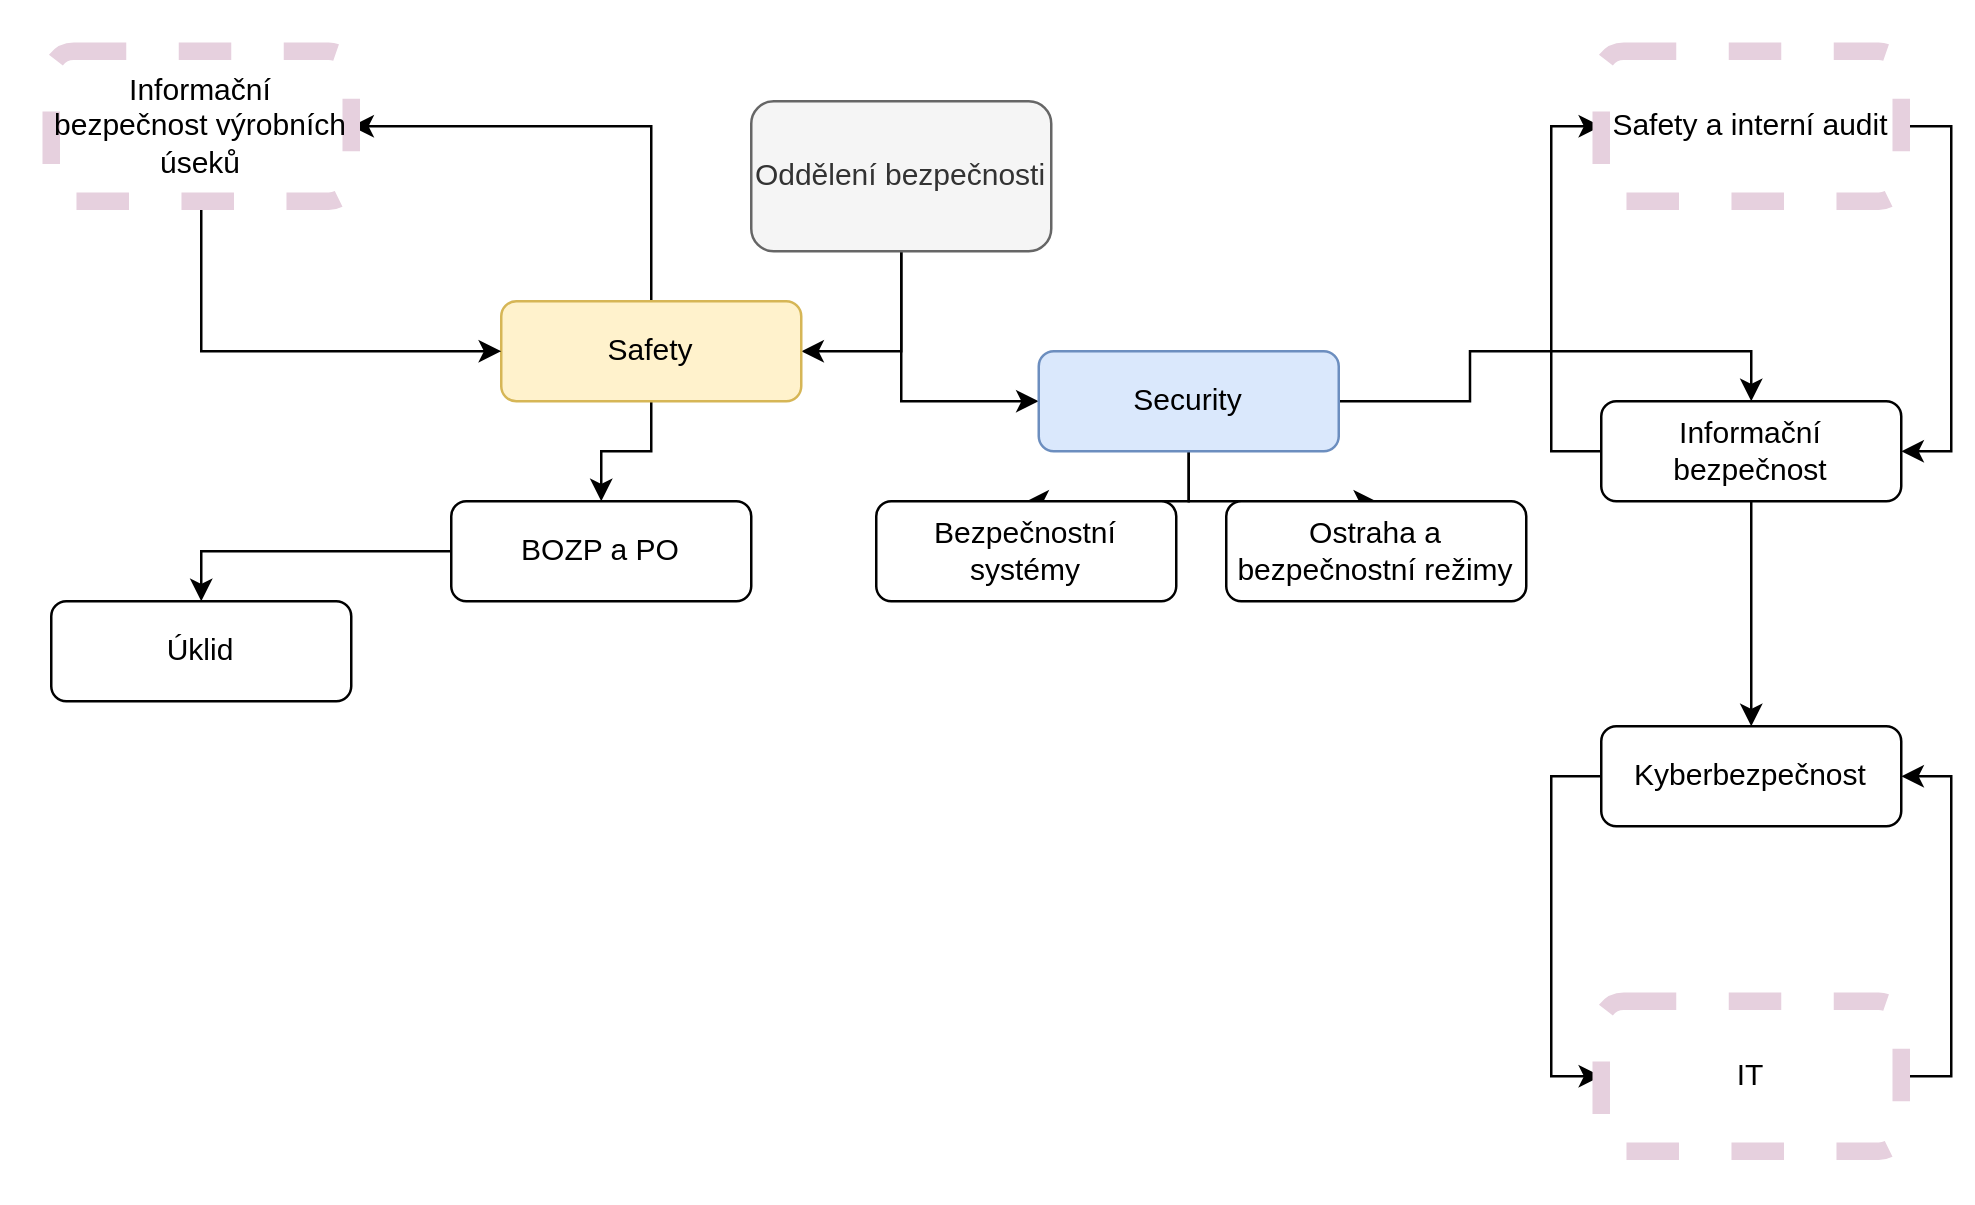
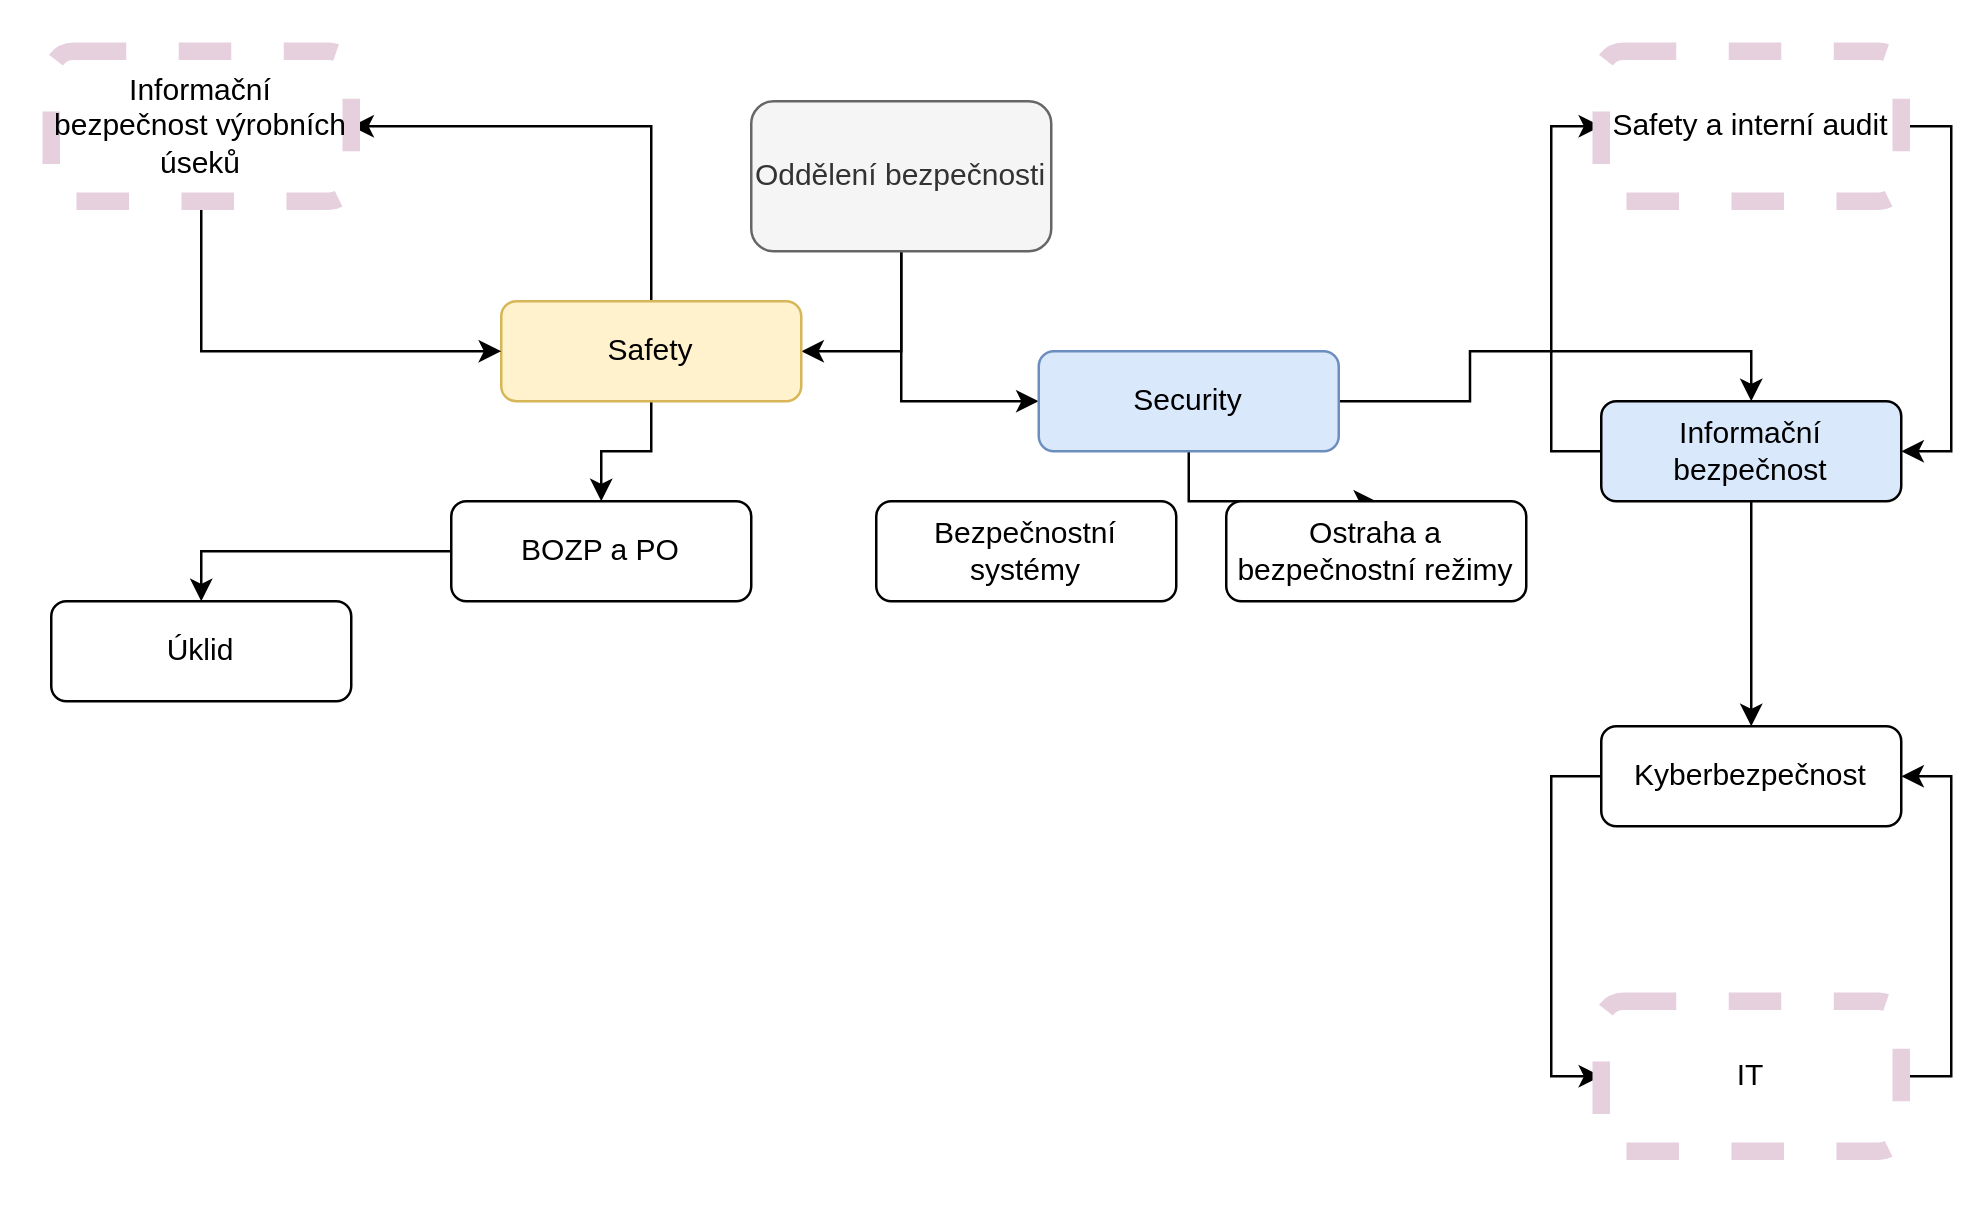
  <mxCell id="0" />
  <mxCell id="1" parent="0" />
  <mxCell id="2" style="edgeStyle=orthogonalEdgeStyle;rounded=0;orthogonalLoop=1;jettySize=auto;html=1;exitX=0.5;exitY=1;exitDx=0;exitDy=0;entryX=1;entryY=0.5;entryDx=0;entryDy=0;" edge="1" parent="1" source="4" target="7"><mxGeometry relative="1" as="geometry" /></mxCell>
  <mxCell id="3" style="edgeStyle=orthogonalEdgeStyle;rounded=0;orthogonalLoop=1;jettySize=auto;html=1;exitX=0.5;exitY=1;exitDx=0;exitDy=0;entryX=0;entryY=0.5;entryDx=0;entryDy=0;" edge="1" parent="1" source="4" target="11"><mxGeometry relative="1" as="geometry" /></mxCell>
  <mxCell id="4" value="Oddělení bezpečnosti" style="rounded=1;whiteSpace=wrap;html=1;fillColor=#f5f5f5;fontColor=#333333;strokeColor=#666666;" vertex="1" parent="1"><mxGeometry x="300" y="40" width="120" height="60" as="geometry" /></mxCell>
  <mxCell id="5" style="edgeStyle=orthogonalEdgeStyle;rounded=0;orthogonalLoop=1;jettySize=auto;html=1;exitX=0.5;exitY=1;exitDx=0;exitDy=0;entryX=0.5;entryY=0;entryDx=0;entryDy=0;" edge="1" parent="1" source="7" target="21"><mxGeometry relative="1" as="geometry" /></mxCell>
  <mxCell id="6" style="edgeStyle=orthogonalEdgeStyle;rounded=0;orthogonalLoop=1;jettySize=auto;html=1;exitX=0.5;exitY=0;exitDx=0;exitDy=0;entryX=1;entryY=0.5;entryDx=0;entryDy=0;" edge="1" parent="1" source="7" target="23"><mxGeometry relative="1" as="geometry" /></mxCell>
  <mxCell id="7" value="Safety" style="rounded=1;whiteSpace=wrap;html=1;fillColor=#fff2cc;strokeColor=#d6b656;" vertex="1" parent="1"><mxGeometry x="200" y="120" width="120" height="40" as="geometry" /></mxCell>
  <mxCell id="8" style="edgeStyle=orthogonalEdgeStyle;rounded=0;orthogonalLoop=1;jettySize=auto;html=1;exitX=1;exitY=0.5;exitDx=0;exitDy=0;entryX=0.5;entryY=0;entryDx=0;entryDy=0;" edge="1" parent="1" source="11" target="18"><mxGeometry relative="1" as="geometry" /></mxCell>
  <mxCell id="9" style="edgeStyle=orthogonalEdgeStyle;rounded=0;orthogonalLoop=1;jettySize=auto;html=1;exitX=0.5;exitY=1;exitDx=0;exitDy=0;" edge="1" parent="1" source="11" target="15"><mxGeometry relative="1" as="geometry" /></mxCell>
- <mxCell id="10" style="edgeStyle=orthogonalEdgeStyle;rounded=0;orthogonalLoop=1;jettySize=auto;html=1;exitX=0.5;exitY=1;exitDx=0;exitDy=0;entryX=0.5;entryY=0;entryDx=0;entryDy=0;" edge="1" parent="1" source="11" target="19"><mxGeometry relative="1" as="geometry" /></mxCell>
  <mxCell id="11" value="Security" style="rounded=1;whiteSpace=wrap;html=1;fillColor=#dae8fc;strokeColor=#6c8ebf;" vertex="1" parent="1"><mxGeometry x="415" y="140" width="120" height="40" as="geometry" /></mxCell>
  <mxCell id="12" style="edgeStyle=orthogonalEdgeStyle;rounded=0;orthogonalLoop=1;jettySize=auto;html=1;exitX=0;exitY=0.5;exitDx=0;exitDy=0;entryX=0;entryY=0.5;entryDx=0;entryDy=0;" edge="1" parent="1" source="13" target="25"><mxGeometry relative="1" as="geometry" /></mxCell>
  <mxCell id="13" value="Kyberbezpečnost" style="rounded=1;whiteSpace=wrap;html=1;" vertex="1" parent="1"><mxGeometry x="640" y="290" width="120" height="40" as="geometry" /></mxCell>
  <mxCell id="14" value="Úklid" style="rounded=1;whiteSpace=wrap;html=1;" vertex="1" parent="1"><mxGeometry x="20" y="240" width="120" height="40" as="geometry" /></mxCell>
  <mxCell id="15" value="Ostraha a bezpečnostní režimy" style="rounded=1;whiteSpace=wrap;html=1;" vertex="1" parent="1"><mxGeometry x="490" y="200" width="120" height="40" as="geometry" /></mxCell>
  <mxCell id="16" style="edgeStyle=orthogonalEdgeStyle;rounded=0;orthogonalLoop=1;jettySize=auto;html=1;exitX=0.5;exitY=1;exitDx=0;exitDy=0;entryX=0.5;entryY=0;entryDx=0;entryDy=0;" edge="1" parent="1" source="18" target="13"><mxGeometry relative="1" as="geometry" /></mxCell>
  <mxCell id="17" style="edgeStyle=orthogonalEdgeStyle;rounded=0;orthogonalLoop=1;jettySize=auto;html=1;exitX=0;exitY=0.5;exitDx=0;exitDy=0;entryX=0;entryY=0.5;entryDx=0;entryDy=0;" edge="1" parent="1" source="18" target="27"><mxGeometry relative="1" as="geometry" /></mxCell>
- <mxCell id="18" value="Informační bezpečnost" style="rounded=1;whiteSpace=wrap;html=1;" vertex="1" parent="1"><mxGeometry x="640" y="160" width="120" height="40" as="geometry" /></mxCell>
+ <mxCell id="18" value="Informační bezpečnost" style="rounded=1;whiteSpace=wrap;html=1;fillColor=#dae8fc;" vertex="1" parent="1"><mxGeometry x="640" y="160" width="120" height="40" as="geometry" /></mxCell>
  <mxCell id="19" value="Bezpečnostní systémy" style="rounded=1;whiteSpace=wrap;html=1;" vertex="1" parent="1"><mxGeometry x="350" y="200" width="120" height="40" as="geometry" /></mxCell>
  <mxCell id="20" style="edgeStyle=orthogonalEdgeStyle;rounded=0;orthogonalLoop=1;jettySize=auto;html=1;exitX=0;exitY=0.5;exitDx=0;exitDy=0;entryX=0.5;entryY=0;entryDx=0;entryDy=0;" edge="1" parent="1" source="21" target="14"><mxGeometry relative="1" as="geometry" /></mxCell>
  <mxCell id="21" value="BOZP a PO" style="rounded=1;whiteSpace=wrap;html=1;" vertex="1" parent="1"><mxGeometry x="180" y="200" width="120" height="40" as="geometry" /></mxCell>
  <mxCell id="22" style="edgeStyle=orthogonalEdgeStyle;rounded=0;orthogonalLoop=1;jettySize=auto;html=1;exitX=0.5;exitY=1;exitDx=0;exitDy=0;entryX=0;entryY=0.5;entryDx=0;entryDy=0;" edge="1" parent="1" source="23" target="7"><mxGeometry relative="1" as="geometry" /></mxCell>
  <mxCell id="23" value="Informační bezpečnost výrobních úseků" style="rounded=1;whiteSpace=wrap;html=1;dashed=1;strokeColor=#E6D0DE;strokeWidth=7;" vertex="1" parent="1"><mxGeometry x="20" y="20" width="120" height="60" as="geometry" /></mxCell>
  <mxCell id="24" style="edgeStyle=orthogonalEdgeStyle;rounded=0;orthogonalLoop=1;jettySize=auto;html=1;exitX=1;exitY=0.5;exitDx=0;exitDy=0;entryX=1;entryY=0.5;entryDx=0;entryDy=0;" edge="1" parent="1" source="25" target="13"><mxGeometry relative="1" as="geometry" /></mxCell>
  <mxCell id="25" value="IT" style="rounded=1;whiteSpace=wrap;html=1;dashed=1;strokeColor=#E6D0DE;strokeWidth=7;" vertex="1" parent="1"><mxGeometry x="640" y="400" width="120" height="60" as="geometry" /></mxCell>
  <mxCell id="26" style="edgeStyle=orthogonalEdgeStyle;rounded=0;orthogonalLoop=1;jettySize=auto;html=1;exitX=1;exitY=0.5;exitDx=0;exitDy=0;entryX=1;entryY=0.5;entryDx=0;entryDy=0;" edge="1" parent="1" source="27" target="18"><mxGeometry relative="1" as="geometry" /></mxCell>
  <mxCell id="27" value="Safety a interní audit" style="rounded=1;whiteSpace=wrap;html=1;dashed=1;strokeColor=#E6D0DE;strokeWidth=7;" vertex="1" parent="1"><mxGeometry x="640" y="20" width="120" height="60" as="geometry" /></mxCell>
